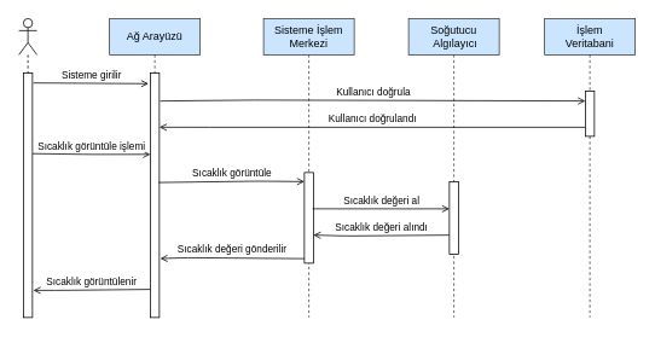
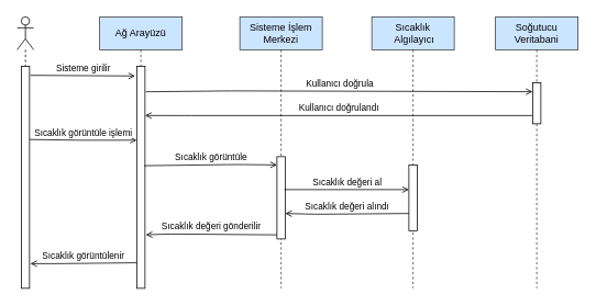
  <mxCell id="0" />
  <mxCell id="1" parent="0" />
  <mxCell id="2" value="Sıcaklık görüntüle işlemi" style="html=1;verticalAlign=bottom;endArrow=open;endFill=0;exitX=1;exitY=0.33;exitDx=0;exitDy=0;exitPerimeter=0;entryX=0;entryY=0.333;entryDx=0;entryDy=0;entryPerimeter=0;" parent="1" source="4" target="6" edge="1"><mxGeometry width="80" relative="1" as="geometry"><mxPoint x="-10" y="171.46" as="sourcePoint" /><mxPoint x="155.5" y="170" as="targetPoint" /><Array as="points"><mxPoint x="100.5" y="170" /></Array></mxGeometry></mxCell>
  <mxCell id="3" value="" style="shape=umlLifeline;participant=umlActor;perimeter=lifelinePerimeter;whiteSpace=wrap;html=1;container=1;collapsible=0;recursiveResize=0;verticalAlign=top;spacingTop=36;outlineConnect=0;" parent="1" vertex="1"><mxGeometry x="20" y="20" width="20" height="330" as="geometry" /></mxCell>
  <mxCell id="4" value="" style="html=1;points=[];perimeter=orthogonalPerimeter;" parent="3" vertex="1"><mxGeometry x="5" y="60" width="10" height="270" as="geometry" /></mxCell>
  <mxCell id="5" value="Ağ Arayüzü" style="shape=umlLifeline;perimeter=lifelinePerimeter;whiteSpace=wrap;html=1;container=1;collapsible=0;recursiveResize=0;outlineConnect=0;fillColor=#cce5ff;strokeColor=#36393d;" parent="1" vertex="1"><mxGeometry x="120" y="20" width="100" height="330" as="geometry" /></mxCell>
  <mxCell id="6" value="" style="html=1;points=[];perimeter=orthogonalPerimeter;" parent="5" vertex="1"><mxGeometry x="45" y="60" width="10" height="270" as="geometry" /></mxCell>
  <mxCell id="7" value="Sisteme İşlem Merkezi" style="shape=umlLifeline;perimeter=lifelinePerimeter;whiteSpace=wrap;html=1;container=1;collapsible=0;recursiveResize=0;outlineConnect=0;fillColor=#cce5ff;strokeColor=#36393d;" parent="1" vertex="1"><mxGeometry x="290" y="20" width="100" height="330" as="geometry" /></mxCell>
  <mxCell id="8" value="" style="html=1;points=[];perimeter=orthogonalPerimeter;fillColor=#ffffff;gradientColor=none;" parent="7" vertex="1"><mxGeometry x="45" y="170" width="10" height="100" as="geometry" /></mxCell>
- <mxCell id="9" value="Soğutucu&lt;br&gt;&amp;nbsp;Algılayıcı" style="shape=umlLifeline;perimeter=lifelinePerimeter;whiteSpace=wrap;html=1;container=1;collapsible=0;recursiveResize=0;outlineConnect=0;fillColor=#cce5ff;strokeColor=#36393d;" parent="1" vertex="1"><mxGeometry x="450" y="20" width="100" height="330" as="geometry" /></mxCell>
+ <mxCell id="9" value="Sıcaklık&lt;br&gt;&amp;nbsp;Algılayıcı" style="shape=umlLifeline;perimeter=lifelinePerimeter;whiteSpace=wrap;html=1;container=1;collapsible=0;recursiveResize=0;outlineConnect=0;fillColor=#cce5ff;strokeColor=#36393d;" parent="1" vertex="1"><mxGeometry x="450" y="20" width="100" height="330" as="geometry" /></mxCell>
  <mxCell id="10" value="" style="html=1;points=[];perimeter=orthogonalPerimeter;fillColor=#ffffff;gradientColor=none;" parent="9" vertex="1"><mxGeometry x="45" y="180" width="10" height="80" as="geometry" /></mxCell>
  <mxCell id="11" value="Kullanıcı doğrula" style="html=1;verticalAlign=bottom;endArrow=open;endFill=0;exitX=1.1;exitY=0.115;exitDx=0;exitDy=0;exitPerimeter=0;entryX=0;entryY=0.22;entryDx=0;entryDy=0;entryPerimeter=0;" parent="1" source="6" target="20" edge="1"><mxGeometry width="80" relative="1" as="geometry"><mxPoint x="190" y="110" as="sourcePoint" /><mxPoint x="320" y="110" as="targetPoint" /><Array as="points"><mxPoint x="280" y="110" /></Array></mxGeometry></mxCell>
  <mxCell id="12" value="Kullanıcı doğrulandı" style="html=1;verticalAlign=bottom;endArrow=open;endFill=0;entryX=1;entryY=0.222;entryDx=0;entryDy=0;entryPerimeter=0;exitX=0;exitY=0.8;exitDx=0;exitDy=0;exitPerimeter=0;" parent="1" source="20" target="6" edge="1"><mxGeometry width="80" relative="1" as="geometry"><mxPoint x="320" y="140" as="sourcePoint" /><mxPoint x="190" y="138" as="targetPoint" /><Array as="points"><mxPoint x="230.5" y="140" /></Array></mxGeometry></mxCell>
  <mxCell id="13" value="Sıcaklık görüntüle" style="html=1;verticalAlign=bottom;endArrow=open;endFill=0;exitX=0.9;exitY=0.448;exitDx=0;exitDy=0;exitPerimeter=0;entryX=0;entryY=0.1;entryDx=0;entryDy=0;entryPerimeter=0;" parent="1" source="6" target="8" edge="1"><mxGeometry width="80" relative="1" as="geometry"><mxPoint x="190" y="200" as="sourcePoint" /><mxPoint x="330" y="200" as="targetPoint" /><Array as="points"><mxPoint x="284.5" y="199.5" /></Array></mxGeometry></mxCell>
  <mxCell id="14" value="Sıcaklık değeri al" style="html=1;verticalAlign=bottom;endArrow=open;endFill=0;entryX=0;entryY=0.375;entryDx=0;entryDy=0;entryPerimeter=0;" parent="1" target="10" edge="1"><mxGeometry width="80" relative="1" as="geometry"><mxPoint x="344" y="230" as="sourcePoint" /><mxPoint x="480" y="230" as="targetPoint" /><Array as="points"><mxPoint x="465" y="230" /></Array></mxGeometry></mxCell>
  <mxCell id="15" value="Sıcaklık değeri alındı" style="html=1;verticalAlign=bottom;endArrow=open;endFill=0;exitX=0;exitY=0.738;exitDx=0;exitDy=0;exitPerimeter=0;entryX=1;entryY=0.69;entryDx=0;entryDy=0;entryPerimeter=0;" parent="1" source="10" target="8" edge="1"><mxGeometry width="80" relative="1" as="geometry"><mxPoint x="480" y="260" as="sourcePoint" /><mxPoint x="360" y="260" as="targetPoint" /><Array as="points"><mxPoint x="381" y="260" /></Array></mxGeometry></mxCell>
  <mxCell id="16" value="Sıcaklık değeri gönderilir" style="html=1;verticalAlign=bottom;endArrow=open;endFill=0;entryX=1.1;entryY=0.759;entryDx=0;entryDy=0;entryPerimeter=0;exitX=0;exitY=0.95;exitDx=0;exitDy=0;exitPerimeter=0;" parent="1" source="8" target="6" edge="1"><mxGeometry width="80" relative="1" as="geometry"><mxPoint x="320" y="285" as="sourcePoint" /><mxPoint x="190" y="284" as="targetPoint" /><Array as="points"><mxPoint x="206.5" y="284" /></Array></mxGeometry></mxCell>
  <mxCell id="17" value="Sıcaklık görüntülenir" style="html=1;verticalAlign=bottom;endArrow=open;endFill=0;entryX=1.1;entryY=0.889;entryDx=0;entryDy=0;entryPerimeter=0;exitX=0;exitY=0.885;exitDx=0;exitDy=0;exitPerimeter=0;" parent="1" source="6" target="4" edge="1"><mxGeometry width="80" relative="1" as="geometry"><mxPoint x="160" y="320" as="sourcePoint" /><mxPoint x="40" y="320" as="targetPoint" /><Array as="points"><mxPoint x="70" y="320" /></Array></mxGeometry></mxCell>
  <mxCell id="18" value="Sisteme girilir" style="html=1;verticalAlign=bottom;endArrow=open;endFill=0;exitX=1.1;exitY=0.041;exitDx=0;exitDy=0;exitPerimeter=0;entryX=-0.2;entryY=0.044;entryDx=0;entryDy=0;entryPerimeter=0;" parent="1" source="4" target="6" edge="1"><mxGeometry width="80" relative="1" as="geometry"><mxPoint x="30" y="90" as="sourcePoint" /><mxPoint x="140" y="91" as="targetPoint" /></mxGeometry></mxCell>
- <mxCell id="19" value="İşlem&lt;br&gt;Veritabani" style="shape=umlLifeline;perimeter=lifelinePerimeter;whiteSpace=wrap;html=1;container=1;collapsible=0;recursiveResize=0;outlineConnect=0;fillColor=#cce5ff;strokeColor=#36393d;" vertex="1" parent="1"><mxGeometry x="600" y="20" width="100" height="330" as="geometry" /></mxCell>
+ <mxCell id="19" value="Soğutucu&lt;br&gt;Veritabani" style="shape=umlLifeline;perimeter=lifelinePerimeter;whiteSpace=wrap;html=1;container=1;collapsible=0;recursiveResize=0;outlineConnect=0;fillColor=#cce5ff;strokeColor=#36393d;" vertex="1" parent="1"><mxGeometry x="600" y="20" width="100" height="330" as="geometry" /></mxCell>
  <mxCell id="20" value="" style="html=1;points=[];perimeter=orthogonalPerimeter;fillColor=#ffffff;gradientColor=none;" parent="19" vertex="1"><mxGeometry x="45" y="80" width="10" height="50" as="geometry" /></mxCell>
